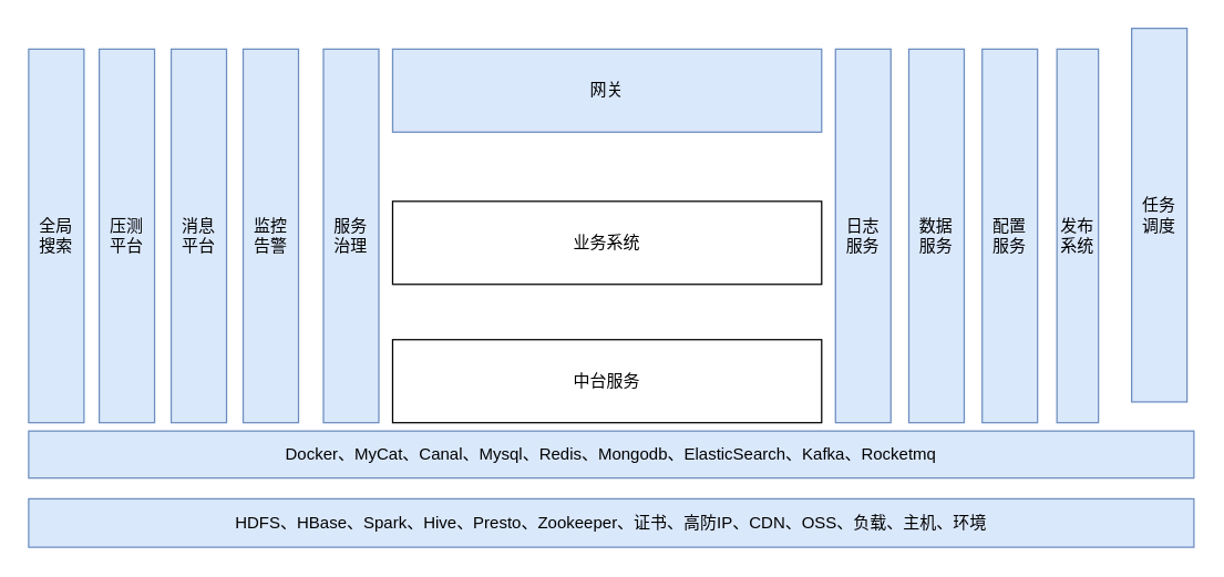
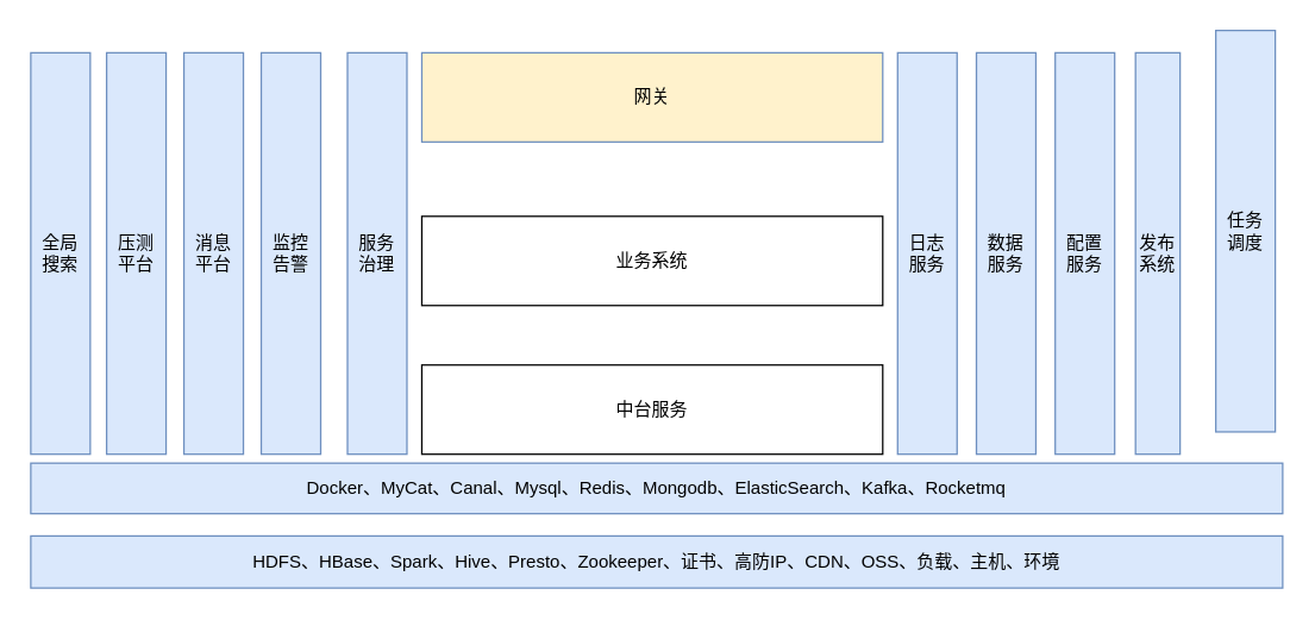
  <mxCell id="0" />
  <mxCell id="1" parent="0" />
- <mxCell id="2" value="网关" style="rounded=0;whiteSpace=wrap;html=1;fillColor=#dae8fc;strokeColor=#6c8ebf;" parent="1" vertex="1"><mxGeometry x="283" y="35" width="310" height="60" as="geometry" /></mxCell>
+ <mxCell id="2" value="网关" style="rounded=0;whiteSpace=wrap;html=1;fillColor=#fff2cc;strokeColor=#6c8ebf;" parent="1" vertex="1"><mxGeometry x="283" y="35" width="310" height="60" as="geometry" /></mxCell>
  <mxCell id="3" value="业务系统" style="rounded=0;whiteSpace=wrap;html=1;" parent="1" vertex="1"><mxGeometry x="283" y="145" width="310" height="60" as="geometry" /></mxCell>
  <mxCell id="4" value="中台服务" style="rounded=0;whiteSpace=wrap;html=1;" parent="1" vertex="1"><mxGeometry x="283" y="245" width="310" height="60" as="geometry" /></mxCell>
  <mxCell id="5" value="服务&lt;br&gt;治理" style="rounded=0;whiteSpace=wrap;html=1;fillColor=#dae8fc;strokeColor=#6c8ebf;" parent="1" vertex="1"><mxGeometry x="233" y="35" width="40" height="270" as="geometry" /></mxCell>
  <mxCell id="6" value="监控&lt;br&gt;告警" style="rounded=0;whiteSpace=wrap;html=1;fillColor=#dae8fc;strokeColor=#6c8ebf;" parent="1" vertex="1"><mxGeometry x="175" y="35" width="40" height="270" as="geometry" /></mxCell>
  <mxCell id="7" value="消息&lt;br&gt;平台" style="rounded=0;whiteSpace=wrap;html=1;fillColor=#dae8fc;strokeColor=#6c8ebf;" parent="1" vertex="1"><mxGeometry x="123" y="35" width="40" height="270" as="geometry" /></mxCell>
  <mxCell id="8" value="Docker、MyCat、Canal、Mysql、Redis、Mongodb、ElasticSearch、Kafka、Rocketmq" style="rounded=0;whiteSpace=wrap;html=1;fillColor=#dae8fc;strokeColor=#6c8ebf;" parent="1" vertex="1"><mxGeometry x="20" y="311" width="842" height="34" as="geometry" /></mxCell>
  <mxCell id="9" value="日志&lt;br&gt;服务" style="rounded=0;whiteSpace=wrap;html=1;fillColor=#dae8fc;strokeColor=#6c8ebf;" parent="1" vertex="1"><mxGeometry x="603" y="35" width="40" height="270" as="geometry" /></mxCell>
  <mxCell id="10" value="数据&lt;br&gt;服务" style="rounded=0;whiteSpace=wrap;html=1;fillColor=#dae8fc;strokeColor=#6c8ebf;" parent="1" vertex="1"><mxGeometry x="656" y="35" width="40" height="270" as="geometry" /></mxCell>
  <mxCell id="11" value="配置&lt;br&gt;服务" style="rounded=0;whiteSpace=wrap;html=1;fillColor=#dae8fc;strokeColor=#6c8ebf;" parent="1" vertex="1"><mxGeometry x="709" y="35" width="40" height="270" as="geometry" /></mxCell>
  <mxCell id="12" value="压测&lt;br&gt;平台" style="rounded=0;whiteSpace=wrap;html=1;fillColor=#dae8fc;strokeColor=#6c8ebf;" parent="1" vertex="1"><mxGeometry x="71" y="35" width="40" height="270" as="geometry" /></mxCell>
  <mxCell id="13" value="发布&lt;br&gt;系统" style="rounded=0;whiteSpace=wrap;html=1;fillColor=#dae8fc;strokeColor=#6c8ebf;" parent="1" vertex="1"><mxGeometry x="763" y="35" width="30" height="270" as="geometry" /></mxCell>
  <mxCell id="14" value="任务&lt;br&gt;调度" style="rounded=0;whiteSpace=wrap;html=1;fillColor=#dae8fc;strokeColor=#6c8ebf;" parent="1" vertex="1"><mxGeometry x="817" y="20" width="40" height="270" as="geometry" /></mxCell>
  <mxCell id="15" value="HDFS、HBase、Spark、Hive、Presto、Zookeeper、证书、高防IP、CDN、OSS、负载、主机、环境" style="rounded=0;whiteSpace=wrap;html=1;fillColor=#dae8fc;strokeColor=#6c8ebf;" parent="1" vertex="1"><mxGeometry x="20" y="360" width="842" height="35" as="geometry" /></mxCell>
  <mxCell id="16" value="全局&lt;br&gt;搜索" style="rounded=0;whiteSpace=wrap;html=1;fillColor=#dae8fc;strokeColor=#6c8ebf;" parent="1" vertex="1"><mxGeometry x="20" y="35" width="40" height="270" as="geometry" /></mxCell>
